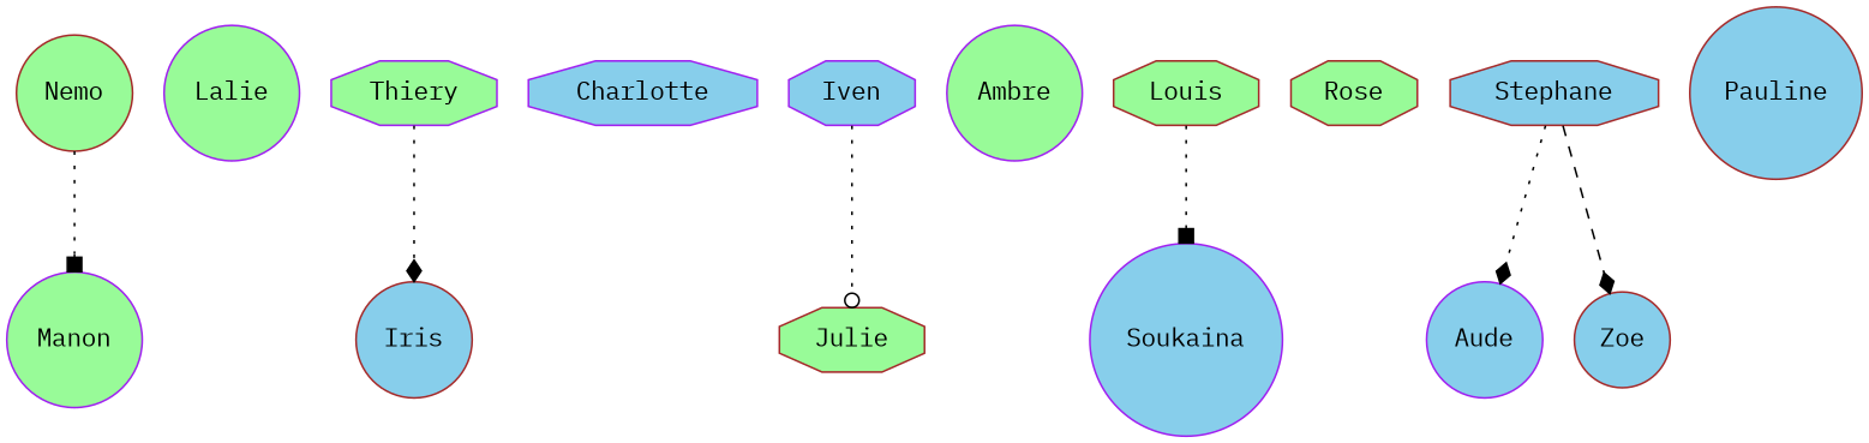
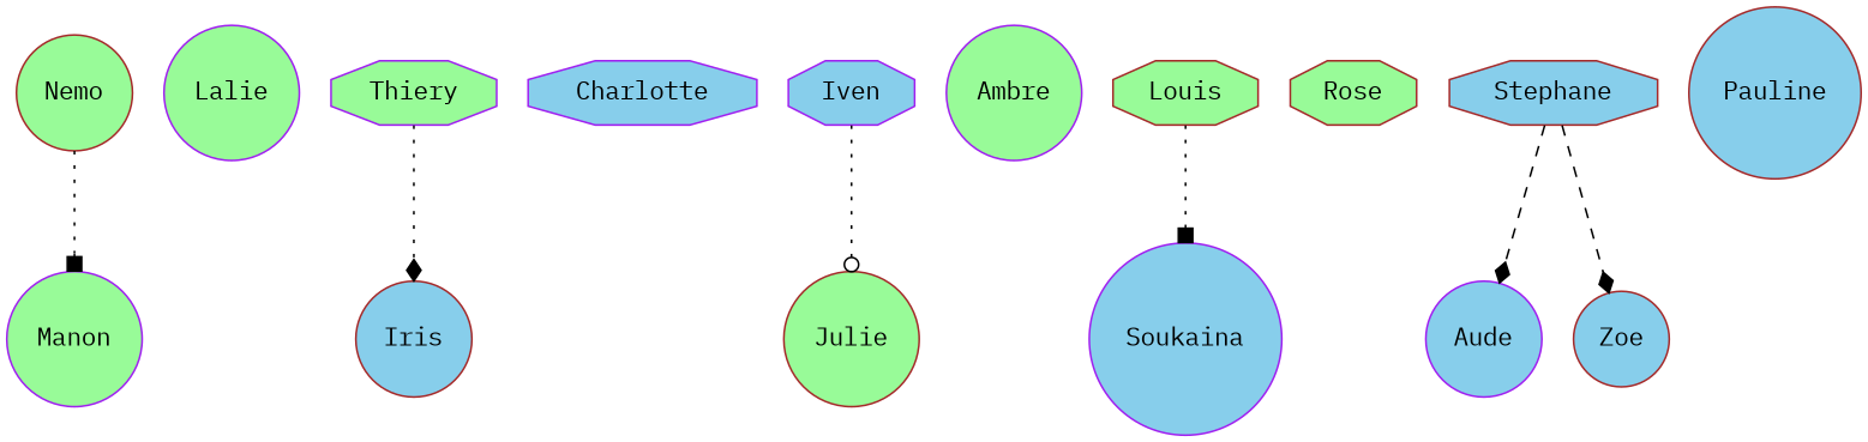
  strict digraph {
    fontname="IBM Plex Mono"
    node [color=purple fillcolor=palegreen fontname="IBM Plex Mono" shape=circle style=filled]
    edge [arrowhead=diamond fontname="IBM Plex Mono" style=dotted]
    Manon
    Nemo [color=brown]
    Lalie
    Thiery [shape=octagon]
    Iris [color=brown fillcolor=skyblue]
    Charlotte [fillcolor=skyblue shape=octagon]
    Iven [fillcolor=skyblue shape=octagon]
-   Julie [color=brown shape=octagon]
+   Julie [color=brown]
    Ambre
    Louis [color=brown shape=octagon]
    Soukaina [fillcolor=skyblue]
    Rose [color=brown shape=octagon]
    Stephane [color=brown fillcolor=skyblue shape=octagon]
    Aude [fillcolor=skyblue]
    Zoe [color=brown fillcolor=skyblue]
    Pauline [color=brown fillcolor=skyblue]
    Nemo -> Manon [arrowhead=box]
    Thiery -> Iris
    Iven -> Julie [arrowhead=odot]
    Louis -> Soukaina [arrowhead=box]
-   Stephane -> Aude
+   Stephane -> Aude [style=dashed]
    Stephane -> Zoe [style=dashed]
  }
